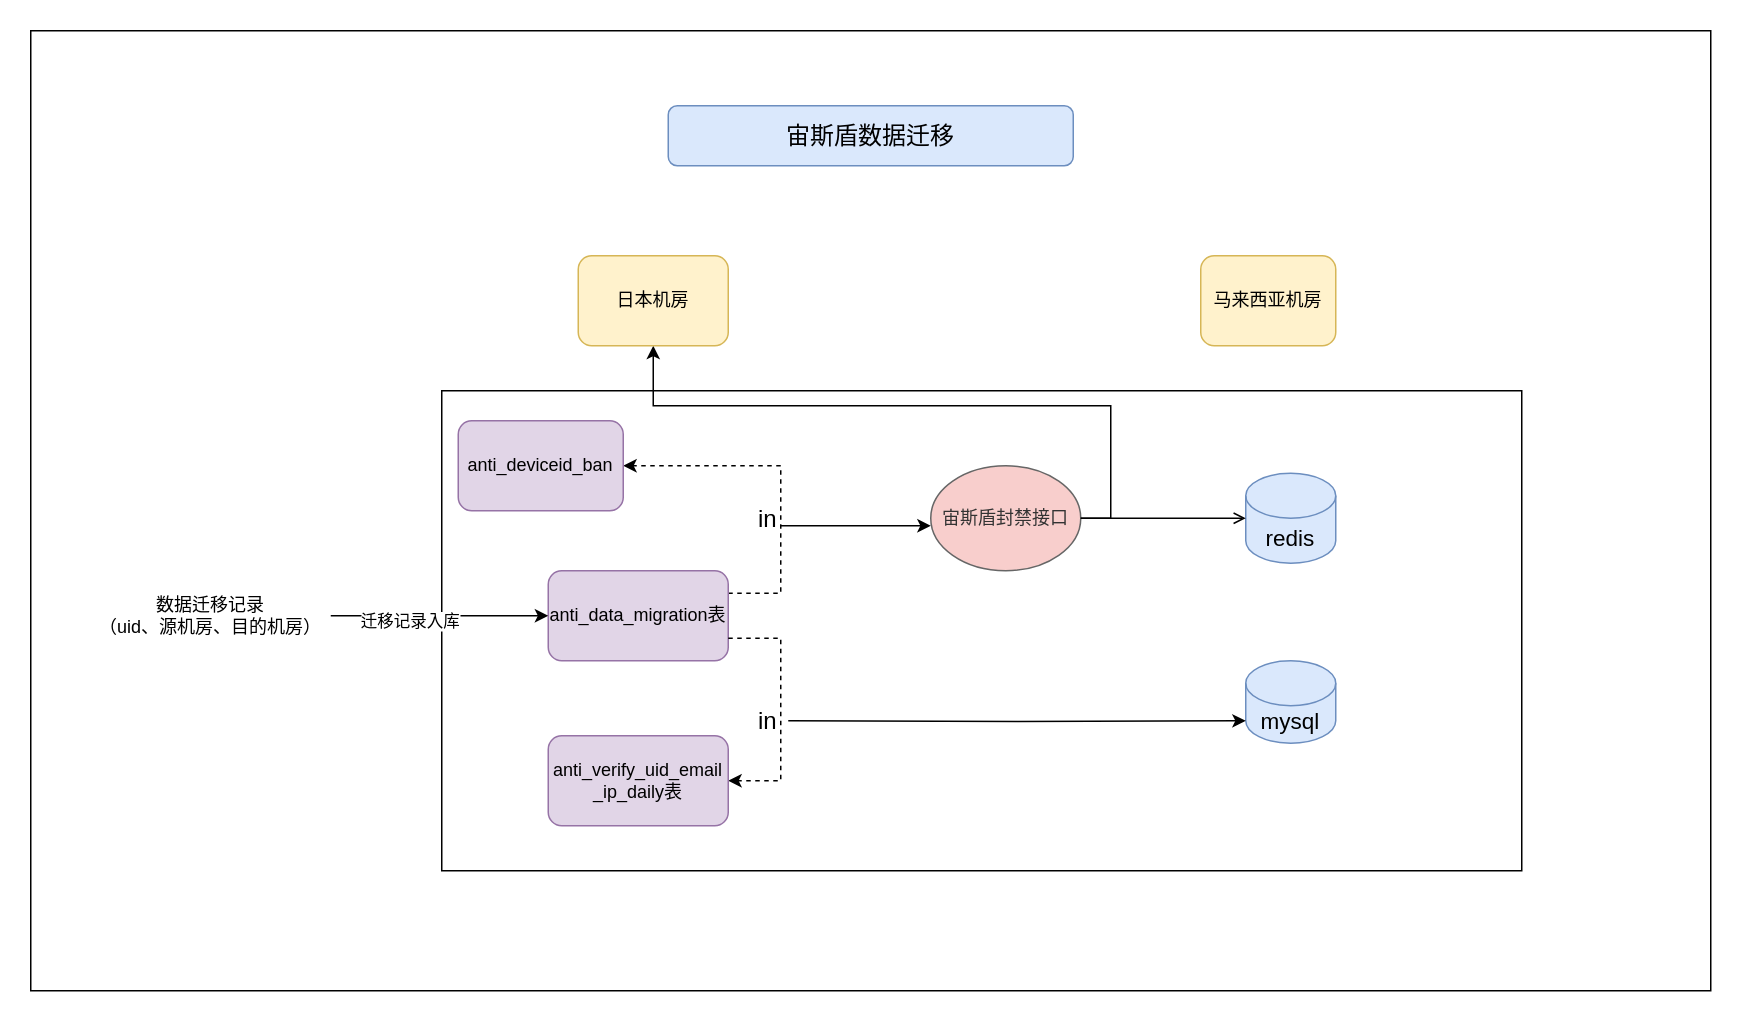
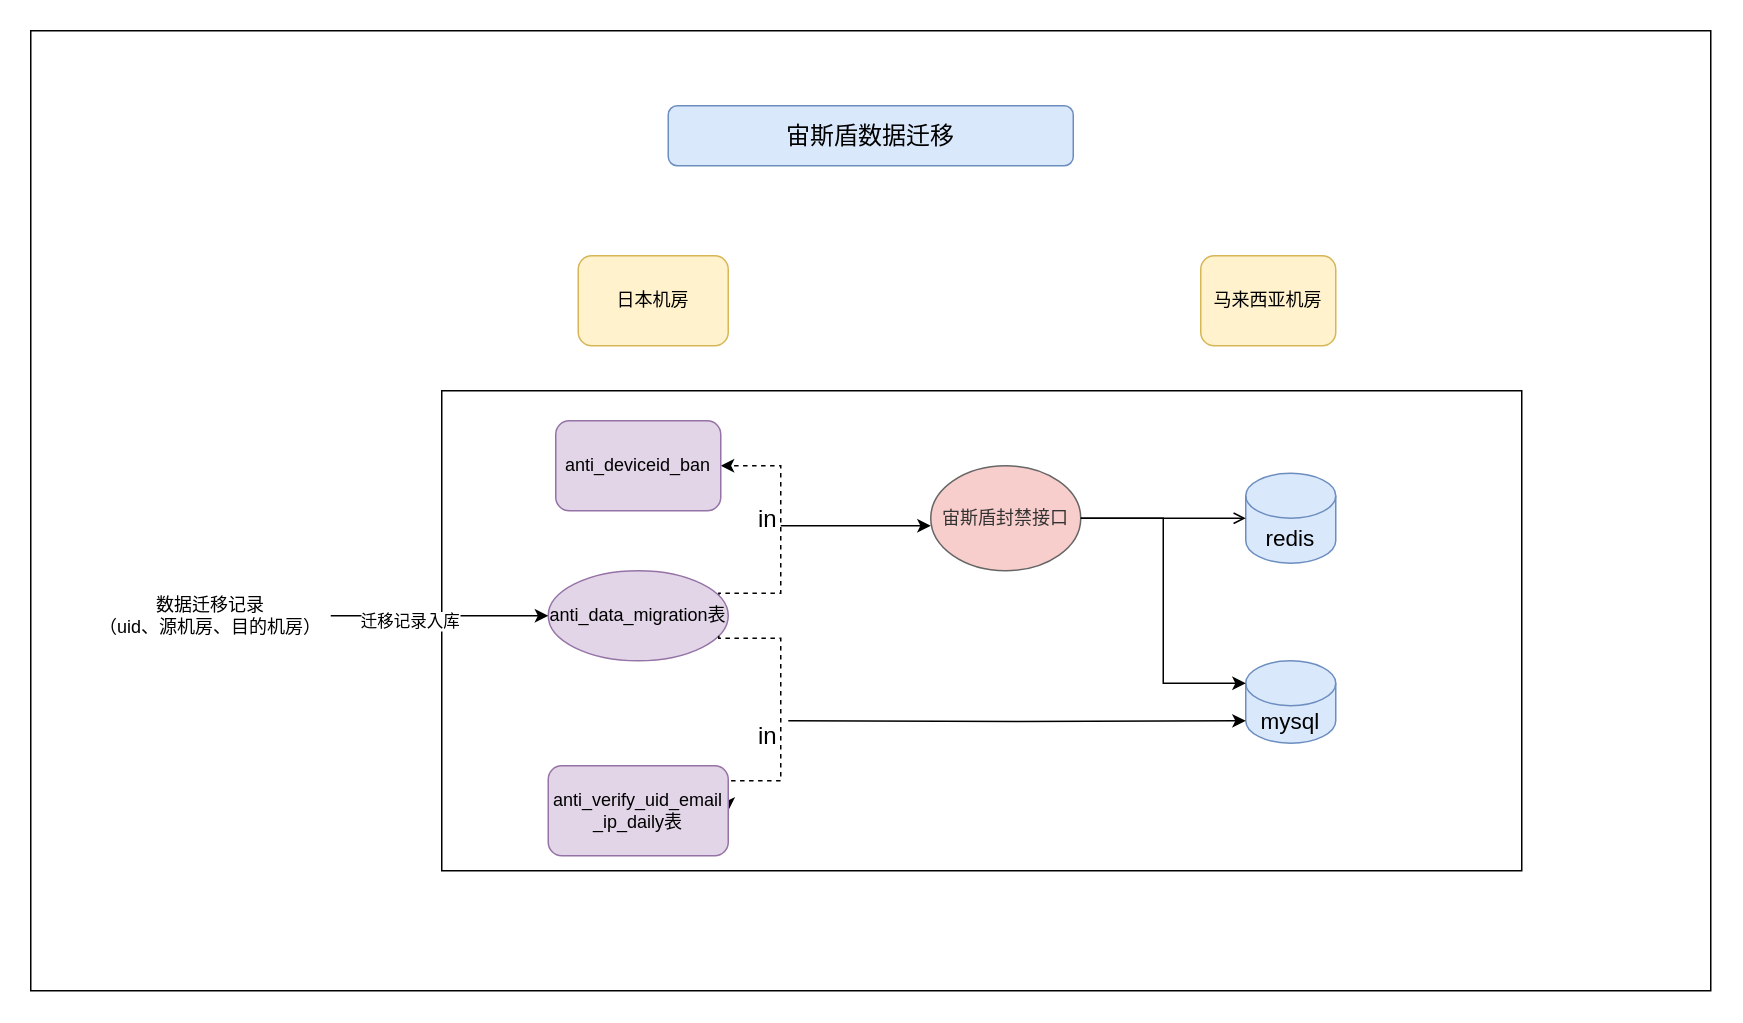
  <mxCell id="0" />
  <mxCell id="1" parent="0" />
  <mxCell id="2" value="" style="rounded=0;whiteSpace=wrap;html=1;" vertex="1" parent="1"><mxGeometry x="20" y="20" width="1120" height="640" as="geometry" /></mxCell>
  <mxCell id="3" value="" style="rounded=0;whiteSpace=wrap;html=1;" vertex="1" parent="1"><mxGeometry x="294" y="260" width="720" height="320" as="geometry" /></mxCell>
  <mxCell id="4" value="&lt;font style=&quot;font-size: 16px;&quot;&gt;宙斯盾数据迁移&lt;/font&gt;" style="rounded=1;whiteSpace=wrap;html=1;fillColor=#dae8fc;strokeColor=#6c8ebf;" vertex="1" parent="1"><mxGeometry x="445" y="70" width="270" height="40" as="geometry" /></mxCell>
  <mxCell id="5" style="edgeStyle=orthogonalEdgeStyle;rounded=0;orthogonalLoop=1;jettySize=auto;html=1;exitX=1;exitY=0.25;exitDx=0;exitDy=0;entryX=1;entryY=0.5;entryDx=0;entryDy=0;dashed=1;" edge="1" parent="1" source="6" target="9"><mxGeometry relative="1" as="geometry"><Array as="points"><mxPoint x="520" y="395" /><mxPoint x="520" y="310" /></Array></mxGeometry></mxCell>
- <mxCell id="6" value="anti_data_migration表" style="rounded=1;whiteSpace=wrap;html=1;fillColor=#e1d5e7;strokeColor=#9673a6;" vertex="1" parent="1"><mxGeometry x="365" y="380" width="120" height="60" as="geometry" /></mxCell>
+ <mxCell id="6" value="anti_data_migration表" style="ellipse;whiteSpace=wrap;html=1;fillColor=#e1d5e7;strokeColor=#9673a6;" vertex="1" parent="1"><mxGeometry x="365" y="380" width="120" height="60" as="geometry" /></mxCell>
  <mxCell id="7" style="edgeStyle=orthogonalEdgeStyle;rounded=0;orthogonalLoop=1;jettySize=auto;html=1;exitX=1;exitY=0.75;exitDx=0;exitDy=0;entryX=1;entryY=0.5;entryDx=0;entryDy=0;dashed=1;" edge="1" parent="1" source="6" target="13"><mxGeometry relative="1" as="geometry"><Array as="points"><mxPoint x="520" y="425" /><mxPoint x="520" y="520" /></Array></mxGeometry></mxCell>
  <mxCell id="8" value="&lt;font style=&quot;font-size: 16px;&quot;&gt;in&lt;/font&gt;" style="edgeLabel;html=1;align=center;verticalAlign=middle;resizable=0;points=[];" vertex="1" connectable="0" parent="7"><mxGeometry x="0.284" relative="1" as="geometry"><mxPoint x="-10" y="-17" as="offset" /></mxGeometry></mxCell>
- <mxCell id="9" value="anti_deviceid_ban" style="rounded=1;whiteSpace=wrap;html=1;fillColor=#e1d5e7;strokeColor=#9673a6;" vertex="1" parent="1"><mxGeometry x="305" y="280" width="110" height="60" as="geometry" /></mxCell>
+ <mxCell id="9" value="anti_deviceid_ban" style="rounded=1;whiteSpace=wrap;html=1;fillColor=#e1d5e7;strokeColor=#9673a6;" vertex="1" parent="1"><mxGeometry x="370" y="280" width="110" height="60" as="geometry" /></mxCell>
  <mxCell id="10" style="edgeStyle=orthogonalEdgeStyle;rounded=0;orthogonalLoop=1;jettySize=auto;html=1;exitX=1;exitY=0.5;exitDx=0;exitDy=0;entryX=0;entryY=0.5;entryDx=0;entryDy=0;" edge="1" parent="1" source="12" target="6"><mxGeometry relative="1" as="geometry" /></mxCell>
  <mxCell id="11" value="迁移记录入库" style="edgeLabel;html=1;align=center;verticalAlign=middle;resizable=0;points=[];" vertex="1" connectable="0" parent="10"><mxGeometry x="-0.281" y="-3" relative="1" as="geometry"><mxPoint as="offset" /></mxGeometry></mxCell>
  <mxCell id="12" value="数据迁移记录&lt;br&gt;（uid、源机房、目的机房）" style="text;html=1;strokeColor=none;fillColor=none;align=center;verticalAlign=middle;whiteSpace=wrap;rounded=0;" vertex="1" parent="1"><mxGeometry x="60" y="390" width="160" height="40" as="geometry" /></mxCell>
- <mxCell id="13" value="anti_verify_uid_email&lt;br&gt;_ip_daily表" style="rounded=1;whiteSpace=wrap;html=1;fillColor=#e1d5e7;strokeColor=#9673a6;" vertex="1" parent="1"><mxGeometry x="365" y="490" width="120" height="60" as="geometry" /></mxCell>
+ <mxCell id="13" value="anti_verify_uid_email&lt;br&gt;_ip_daily表" style="rounded=1;whiteSpace=wrap;html=1;fillColor=#e1d5e7;strokeColor=#9673a6;" vertex="1" parent="1"><mxGeometry x="365" y="510" width="120" height="60" as="geometry" /></mxCell>
  <mxCell id="14" value="宙斯盾封禁接口" style="ellipse;whiteSpace=wrap;html=1;fillColor=#f8cecc;strokeColor=#666666;fontColor=#333333;" vertex="1" parent="1"><mxGeometry x="620" y="310" width="100" height="70" as="geometry" /></mxCell>
  <mxCell id="15" style="edgeStyle=orthogonalEdgeStyle;rounded=0;orthogonalLoop=1;jettySize=auto;html=1;" edge="1" parent="1"><mxGeometry relative="1" as="geometry"><mxPoint x="520" y="350" as="sourcePoint" /><mxPoint x="620" y="350" as="targetPoint" /></mxGeometry></mxCell>
  <mxCell id="16" value="&lt;font style=&quot;font-size: 15px;&quot;&gt;mysql&lt;/font&gt;" style="shape=cylinder3;whiteSpace=wrap;html=1;boundedLbl=1;backgroundOutline=1;size=15;fillColor=#dae8fc;strokeColor=#6c8ebf;" vertex="1" parent="1"><mxGeometry x="830" y="440" width="60" height="55" as="geometry" /></mxCell>
  <mxCell id="17" value="&lt;font style=&quot;font-size: 15px;&quot;&gt;redis&lt;/font&gt;" style="shape=cylinder3;whiteSpace=wrap;html=1;boundedLbl=1;backgroundOutline=1;size=15;fillColor=#dae8fc;strokeColor=#6c8ebf;" vertex="1" parent="1"><mxGeometry x="830" y="315" width="60" height="60" as="geometry" /></mxCell>
  <mxCell id="18" style="edgeStyle=orthogonalEdgeStyle;rounded=0;orthogonalLoop=1;jettySize=auto;html=1;entryX=0;entryY=1;entryDx=0;entryDy=-15;entryPerimeter=0;" edge="1" parent="1" target="16"><mxGeometry relative="1" as="geometry"><mxPoint x="525" y="480" as="sourcePoint" /><mxPoint x="815" y="480" as="targetPoint" /><Array as="points" /></mxGeometry></mxCell>
- <mxCell id="19" style="edgeStyle=orthogonalEdgeStyle;rounded=0;orthogonalLoop=1;jettySize=auto;html=1;exitX=1;exitY=0.5;exitDx=0;exitDy=0;" edge="1" parent="1" source="14" target="22"><mxGeometry relative="1" as="geometry" /></mxCell>
+ <mxCell id="19" style="edgeStyle=orthogonalEdgeStyle;rounded=0;orthogonalLoop=1;jettySize=auto;html=1;exitX=1;exitY=0.5;exitDx=0;exitDy=0;entryX=0;entryY=0;entryDx=0;entryDy=15;entryPerimeter=0;" edge="1" parent="1" source="14" target="16"><mxGeometry relative="1" as="geometry" /></mxCell>
  <mxCell id="20" style="edgeStyle=orthogonalEdgeStyle;rounded=0;orthogonalLoop=1;jettySize=auto;html=1;exitX=1;exitY=0.5;exitDx=0;exitDy=0;entryX=0;entryY=0.5;entryDx=0;entryDy=0;entryPerimeter=0;endArrow=open;" edge="1" parent="1" source="14" target="17"><mxGeometry relative="1" as="geometry" /></mxCell>
  <mxCell id="21" value="&lt;font style=&quot;font-size: 16px;&quot;&gt;in&lt;/font&gt;" style="edgeLabel;html=1;align=center;verticalAlign=middle;resizable=0;points=[];" vertex="1" connectable="0" parent="1"><mxGeometry x="510.003" y="344.996" as="geometry" /></mxCell>
  <mxCell id="22" value="日本机房" style="rounded=1;whiteSpace=wrap;html=1;fillColor=#fff2cc;strokeColor=#d6b656;" vertex="1" parent="1"><mxGeometry x="385" y="170" width="100" height="60" as="geometry" /></mxCell>
  <mxCell id="23" value="马来西亚机房" style="rounded=1;whiteSpace=wrap;html=1;fillColor=#fff2cc;strokeColor=#d6b656;" vertex="1" parent="1"><mxGeometry x="800" y="170" width="90" height="60" as="geometry" /></mxCell>
